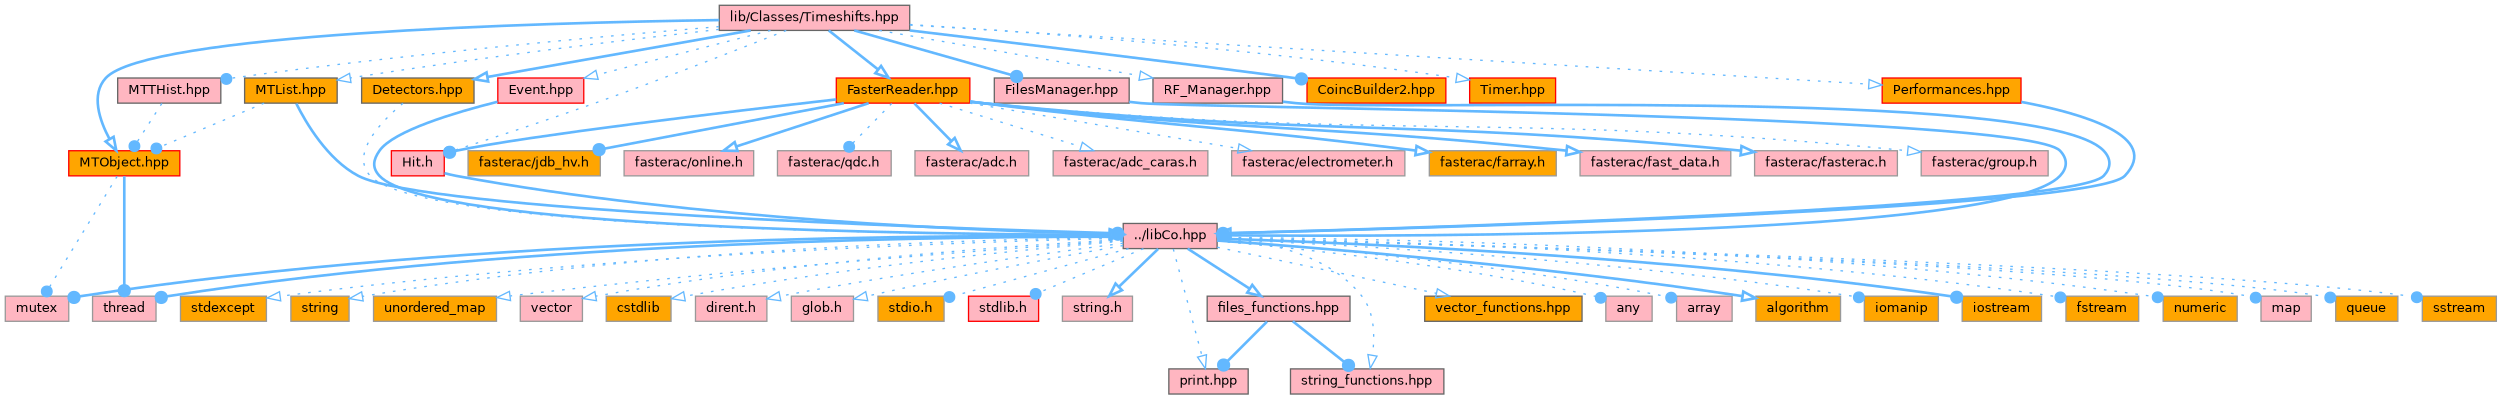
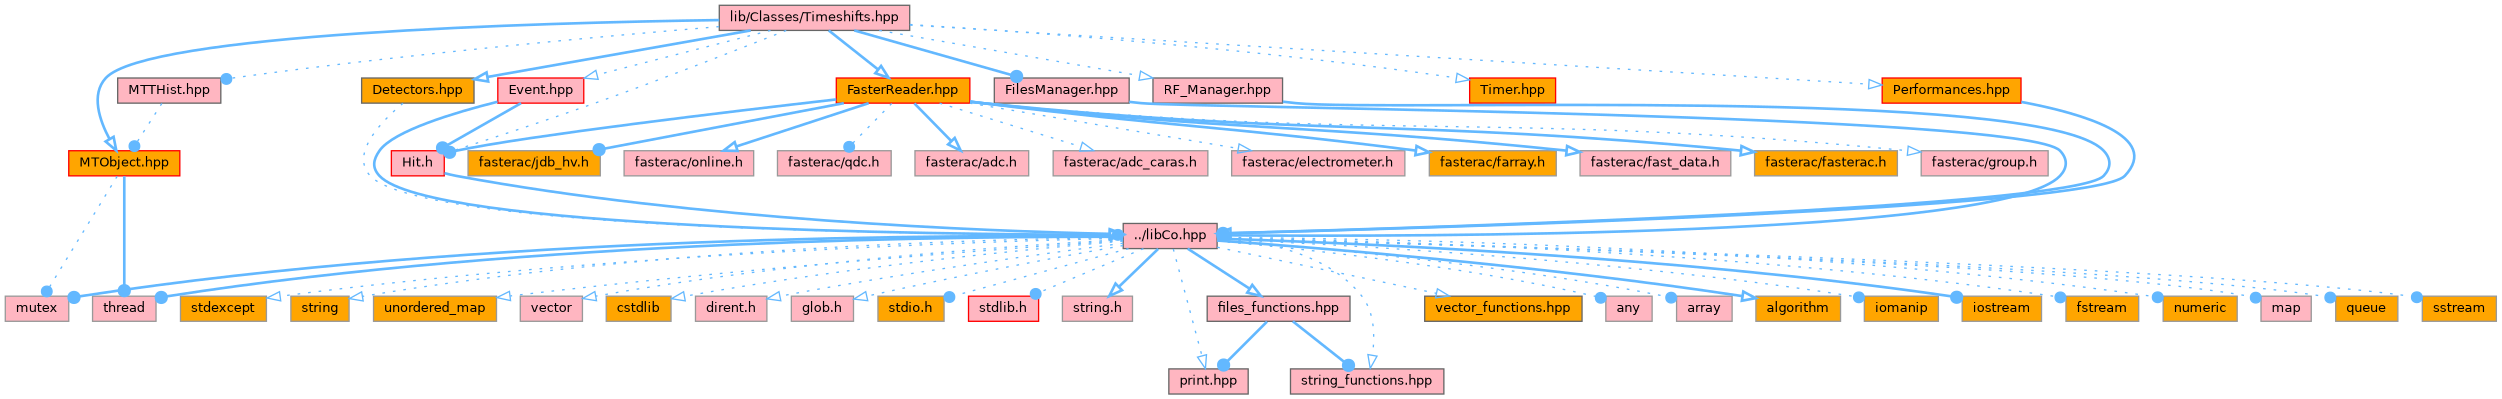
  digraph {
    node [color=grey60 fillcolor=lightpink fontname=Helvetica fontsize=10 shape=box style=filled]
    edge [arrowhead=onormal color=steelblue1 fontname=Helvetica fontsize=10 labelfontname=Helvetica labelfontsize=10 style=dotted]
    n1 [color=gray40 fontcolor=black height=0.2 label="lib/Classes/Timeshifts.hpp" width=0.4]
    n2 [color=grey40 fillcolor=orange height=0.2 label="Detectors.hpp" width=0.4]
    n3 [color=red fillcolor=orange height=0.2 label="FasterReader.hpp" width=0.4]
    n4 [color=red height=0.2 label="Hit.h" width=0.4]
    n5 [color=grey40 height=0.2 label="FilesManager.hpp" width=0.4]
-   n6 [color=grey40 fillcolor=orange height=0.2 label="MTList.hpp" width=0.4]
    n7 [color=red fillcolor=orange height=0.2 label="MTObject.hpp" width=0.4]
    n8 [color=grey40 height=0.2 label="MTTHist.hpp" width=0.4]
    n9 [color=grey40 height=0.2 label="RF_Manager.hpp" width=0.4]
    n10 [color=red height=0.2 label="Event.hpp" width=0.4]
-   n11 [color=red fillcolor=orange height=0.2 label="CoincBuilder2.hpp" width=0.4]
    n12 [color=red fillcolor=orange height=0.2 label="Timer.hpp" width=0.4]
    n13 [color=red fillcolor=orange height=0.2 label="Performances.hpp" width=0.4]
    n14 [color=grey40 height=0.2 label="../libCo.hpp" width=0.4]
    n15 [height=0.2 label=any width=0.4]
    n16 [height=0.2 label=array width=0.4]
    n17 [fillcolor=orange height=0.2 label=algorithm width=0.4]
    n18 [fillcolor=orange height=0.2 label=iomanip width=0.4]
    n19 [fillcolor=orange height=0.2 label=iostream width=0.4]
    n20 [fillcolor=orange height=0.2 label=fstream width=0.4]
    n21 [fillcolor=orange height=0.2 label=numeric width=0.4]
    n22 [height=0.2 label=map width=0.4]
    n23 [height=0.2 label=mutex width=0.4]
    n24 [fillcolor=orange height=0.2 label=queue width=0.4]
    n25 [fillcolor=orange height=0.2 label=sstream width=0.4]
    n26 [fillcolor=orange height=0.2 label=stdexcept width=0.4]
    n27 [fillcolor=orange height=0.2 label=string width=0.4]
    n28 [height=0.2 label=thread width=0.4]
    n29 [fillcolor=orange height=0.2 label=unordered_map width=0.4]
    n30 [height=0.2 label=vector width=0.4]
    n31 [fillcolor=orange height=0.2 label=cstdlib width=0.4]
    n32 [height=0.2 label="dirent.h" width=0.4]
    n33 [height=0.2 label="glob.h" width=0.4]
    n34 [fillcolor=orange height=0.2 label="stdio.h" width=0.4]
    n35 [color=red height=0.2 label="stdlib.h" width=0.4]
    n36 [height=0.2 label="string.h" width=0.4]
    n37 [color=grey40 height=0.2 label="print.hpp" width=0.4]
    n38 [color=grey40 height=0.2 label="string_functions.hpp" width=0.4]
    n39 [color=grey40 height=0.2 label="files_functions.hpp" width=0.4]
    n40 [color=grey40 fillcolor=orange height=0.2 label="vector_functions.hpp" width=0.4]
    n41 [height=0.2 label="fasterac/adc.h" width=0.4]
    n42 [height=0.2 label="fasterac/adc_caras.h" width=0.4]
    n43 [height=0.2 label="fasterac/electrometer.h" width=0.4]
    n44 [fillcolor=orange height=0.2 label="fasterac/farray.h" width=0.4]
    n45 [height=0.2 label="fasterac/fast_data.h" width=0.4]
-   n46 [height=0.2 label="fasterac/fasterac.h" width=0.4]
+   n46 [fillcolor=orange height=0.2 label="fasterac/fasterac.h" width=0.4]
    n47 [height=0.2 label="fasterac/group.h" width=0.4]
    n48 [fillcolor=orange height=0.2 label="fasterac/jdb_hv.h" width=0.4]
    n49 [height=0.2 label="fasterac/online.h" width=0.4]
    n50 [height=0.2 label="fasterac/qdc.h" width=0.4]
    n1 -> n2 [style=bold]
    n1 -> n3 [style=bold]
    n1 -> n4 [arrowhead=dot]
    n1 -> n5 [arrowhead=dot style=bold]
-   n1 -> n6
    n1 -> n7 [style=bold]
    n1 -> n8 [arrowhead=dot]
    n1 -> n9
    n1 -> n10
-   n1 -> n11 [arrowhead=dot style=bold]
    n1 -> n12
    n1 -> n13
    n2 -> n14 [arrowhead=dot]
    n3 -> n4 [arrowhead=dot style=bold]
    n3 -> n41 [style=bold]
    n3 -> n42
    n3 -> n43
    n3 -> n44 [style=bold]
    n3 -> n45 [style=bold]
    n3 -> n46 [style=bold]
    n3 -> n47
    n3 -> n48 [arrowhead=dot style=bold]
    n3 -> n49 [style=bold]
    n3 -> n50 [arrowhead=dot]
    n4 -> n14 [style=bold]
    n5 -> n14 [arrowhead=dot style=bold]
-   n6 -> n7 [arrowhead=dot]
-   n6 -> n14 [arrowhead=dot style=bold]
    n7 -> n23 [arrowhead=dot]
    n7 -> n28 [arrowhead=dot style=bold]
    n8 -> n7 [arrowhead=dot]
    n9 -> n14 [style=bold]
+   n10 -> n4 [arrowhead=dot style=bold]
    n10 -> n14 [style=bold]
    n13 -> n14 [arrowhead=dot style=bold]
    n14 -> n15 [arrowhead=dot]
    n14 -> n16 [arrowhead=dot]
    n14 -> n17 [style=bold]
    n14 -> n18 [arrowhead=dot]
    n14 -> n19 [arrowhead=dot style=bold]
    n14 -> n20 [arrowhead=dot]
    n14 -> n21 [arrowhead=dot]
    n14 -> n22 [arrowhead=dot]
    n14 -> n23 [arrowhead=dot style=bold]
    n14 -> n24 [arrowhead=dot]
    n14 -> n25 [arrowhead=dot]
    n14 -> n26
    n14 -> n27
    n14 -> n28 [arrowhead=dot style=bold]
    n14 -> n29
    n14 -> n30
    n14 -> n31
    n14 -> n32
    n14 -> n33
    n14 -> n34 [arrowhead=dot]
    n14 -> n35 [arrowhead=dot]
    n14 -> n36 [style=bold]
    n14 -> n37
    n14 -> n38
    n14 -> n39 [style=bold]
    n14 -> n40
    n39 -> n37 [arrowhead=dot style=bold]
    n39 -> n38 [arrowhead=dot style=bold]
  }
